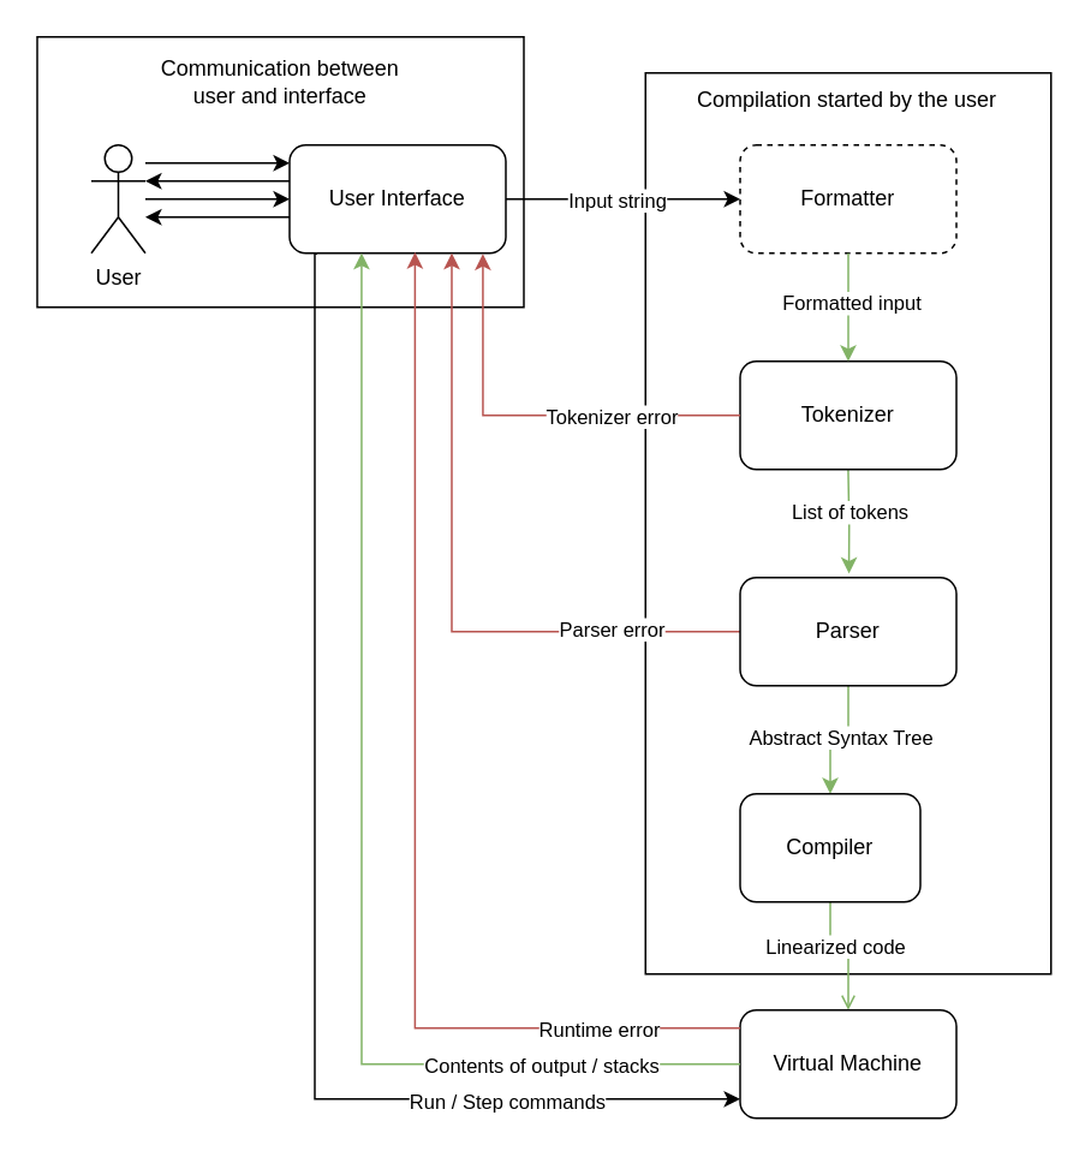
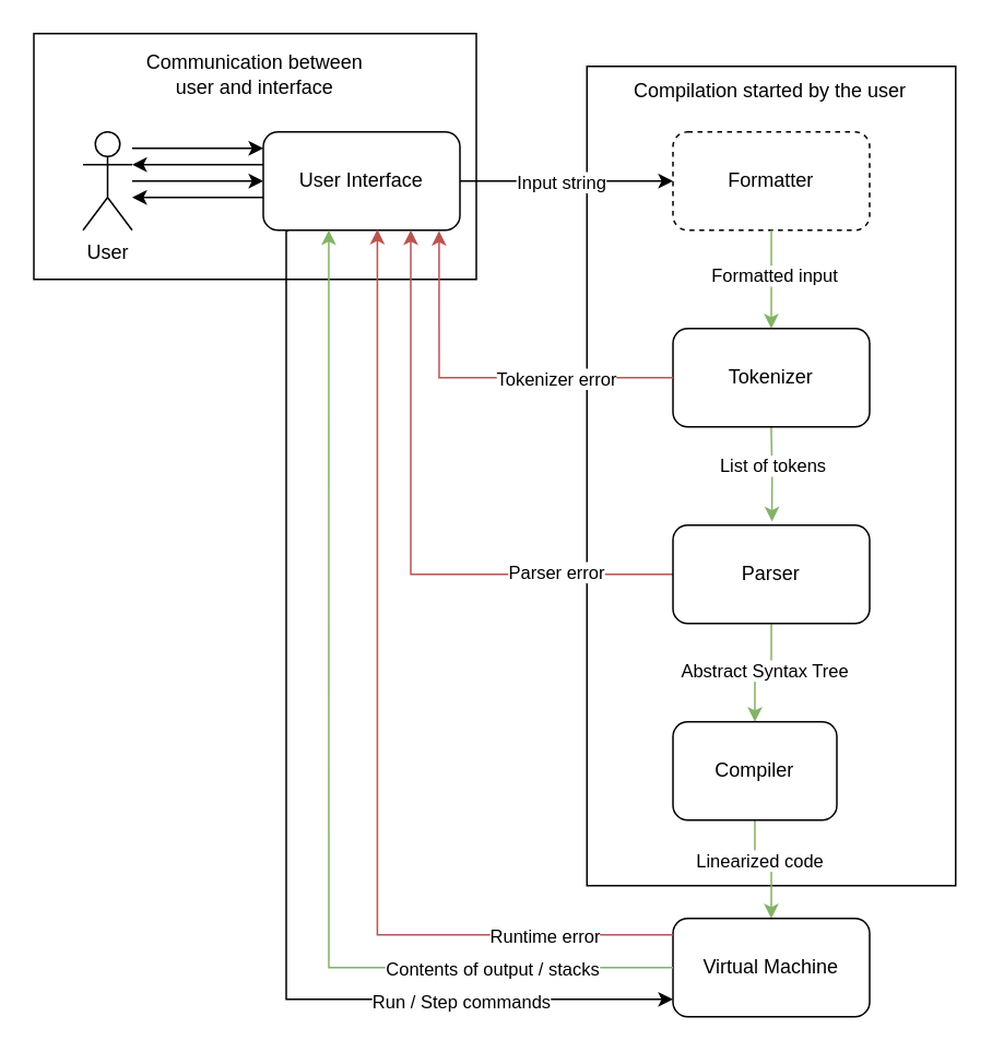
  <mxCell id="0" />
  <mxCell id="1" parent="0" />
  <mxCell id="2" value="" style="rounded=0;whiteSpace=wrap;html=1;" parent="1" vertex="1"><mxGeometry x="20" y="20" width="270" height="150" as="geometry" /></mxCell>
  <mxCell id="3" value="" style="rounded=0;whiteSpace=wrap;html=1;" parent="1" vertex="1"><mxGeometry x="357.5" y="40" width="225" height="500" as="geometry" /></mxCell>
  <mxCell id="4" style="edgeStyle=orthogonalEdgeStyle;rounded=0;orthogonalLoop=1;jettySize=auto;html=1;entryX=0;entryY=0.5;entryDx=0;entryDy=0;" parent="1" edge="1"><mxGeometry relative="1" as="geometry"><mxPoint x="80" y="90" as="sourcePoint" /><mxPoint x="160" y="90" as="targetPoint" /></mxGeometry></mxCell>
  <mxCell id="5" value="User" style="shape=umlActor;verticalLabelPosition=bottom;verticalAlign=top;html=1;outlineConnect=0;" parent="1" vertex="1"><mxGeometry x="50" y="80" width="30" height="60" as="geometry" /></mxCell>
  <mxCell id="6" style="edgeStyle=orthogonalEdgeStyle;rounded=0;orthogonalLoop=1;jettySize=auto;html=1;entryX=0;entryY=0.5;entryDx=0;entryDy=0;" parent="1" source="10" target="14" edge="1"><mxGeometry relative="1" as="geometry" /></mxCell>
  <mxCell id="7" value="Input string" style="edgeLabel;html=1;align=center;verticalAlign=middle;resizable=0;points=[];" parent="6" vertex="1" connectable="0"><mxGeometry x="-0.059" relative="1" as="geometry"><mxPoint as="offset" /></mxGeometry></mxCell>
  <mxCell id="8" style="edgeStyle=orthogonalEdgeStyle;rounded=0;orthogonalLoop=1;jettySize=auto;html=1;entryX=-0.031;entryY=0.49;entryDx=0;entryDy=0;entryPerimeter=0;exitX=0.128;exitY=1.006;exitDx=0;exitDy=0;exitPerimeter=0;" parent="1" source="10" edge="1"><mxGeometry relative="1" as="geometry"><mxPoint x="173.72" y="160" as="sourcePoint" /><mxPoint x="410" y="609.4" as="targetPoint" /><Array as="points"><mxPoint x="174" y="140" /><mxPoint x="174" y="609" /></Array></mxGeometry></mxCell>
  <mxCell id="9" value="Run / Step commands" style="edgeLabel;html=1;align=center;verticalAlign=middle;resizable=0;points=[];" parent="8" vertex="1" connectable="0"><mxGeometry x="0.635" y="-1" relative="1" as="geometry"><mxPoint as="offset" /></mxGeometry></mxCell>
  <mxCell id="10" value="User Interface" style="rounded=1;whiteSpace=wrap;html=1;" parent="1" vertex="1"><mxGeometry x="160" y="80" width="120" height="60" as="geometry" /></mxCell>
  <mxCell id="11" style="edgeStyle=orthogonalEdgeStyle;rounded=0;orthogonalLoop=1;jettySize=auto;html=1;entryX=0;entryY=0.5;entryDx=0;entryDy=0;" parent="1" edge="1"><mxGeometry relative="1" as="geometry"><mxPoint x="160" y="100" as="sourcePoint" /><mxPoint x="80" y="100" as="targetPoint" /></mxGeometry></mxCell>
  <mxCell id="12" style="edgeStyle=orthogonalEdgeStyle;rounded=0;orthogonalLoop=1;jettySize=auto;html=1;entryX=0;entryY=0.5;entryDx=0;entryDy=0;" parent="1" edge="1"><mxGeometry relative="1" as="geometry"><mxPoint x="80" y="110" as="sourcePoint" /><mxPoint x="160" y="110" as="targetPoint" /></mxGeometry></mxCell>
  <mxCell id="13" style="edgeStyle=orthogonalEdgeStyle;rounded=0;orthogonalLoop=1;jettySize=auto;html=1;entryX=0;entryY=0.5;entryDx=0;entryDy=0;" parent="1" edge="1"><mxGeometry relative="1" as="geometry"><mxPoint x="160" y="120" as="sourcePoint" /><mxPoint x="80" y="120" as="targetPoint" /></mxGeometry></mxCell>
  <mxCell id="14" value="Formatter" style="rounded=1;whiteSpace=wrap;html=1;dashed=1;" parent="1" vertex="1"><mxGeometry x="410" y="80" width="120" height="60" as="geometry" /></mxCell>
  <mxCell id="15" style="edgeStyle=orthogonalEdgeStyle;rounded=0;orthogonalLoop=1;jettySize=auto;html=1;entryX=0.5;entryY=0;entryDx=0;entryDy=0;fillColor=#d5e8d4;strokeColor=#82b366;" parent="1" source="19" target="22" edge="1"><mxGeometry relative="1" as="geometry" /></mxCell>
  <mxCell id="16" value="Abstract Syntax Tree" style="edgeLabel;html=1;align=center;verticalAlign=middle;resizable=0;points=[];" parent="15" vertex="1" connectable="0"><mxGeometry y="-1" relative="1" as="geometry"><mxPoint y="-1" as="offset" /></mxGeometry></mxCell>
  <mxCell id="17" style="edgeStyle=orthogonalEdgeStyle;rounded=0;orthogonalLoop=1;jettySize=auto;html=1;entryX=0.75;entryY=1;entryDx=0;entryDy=0;fillColor=#f8cecc;strokeColor=#b85450;" parent="1" source="19" target="10" edge="1"><mxGeometry relative="1" as="geometry" /></mxCell>
  <mxCell id="18" value="Parser error" style="edgeLabel;html=1;align=center;verticalAlign=middle;resizable=0;points=[];" parent="17" vertex="1" connectable="0"><mxGeometry x="-0.612" y="-2" relative="1" as="geometry"><mxPoint as="offset" /></mxGeometry></mxCell>
  <mxCell id="19" value="Parser" style="rounded=1;whiteSpace=wrap;html=1;" parent="1" vertex="1"><mxGeometry x="410" y="320" width="120" height="60" as="geometry" /></mxCell>
- <mxCell id="20" style="edgeStyle=orthogonalEdgeStyle;rounded=0;orthogonalLoop=1;jettySize=auto;html=1;entryX=0.5;entryY=0;entryDx=0;entryDy=0;fillColor=#d5e8d4;strokeColor=#82b366;endArrow=open;" parent="1" source="22" target="23" edge="1"><mxGeometry relative="1" as="geometry" /></mxCell>
+ <mxCell id="20" style="edgeStyle=orthogonalEdgeStyle;rounded=0;orthogonalLoop=1;jettySize=auto;html=1;entryX=0.5;entryY=0;entryDx=0;entryDy=0;fillColor=#d5e8d4;strokeColor=#82b366;" parent="1" source="22" target="23" edge="1"><mxGeometry relative="1" as="geometry" /></mxCell>
  <mxCell id="21" value="Linearized code" style="edgeLabel;html=1;align=center;verticalAlign=middle;resizable=0;points=[];" parent="20" vertex="1" connectable="0"><mxGeometry x="-0.112" y="-1" relative="1" as="geometry"><mxPoint x="1" y="-7" as="offset" /></mxGeometry></mxCell>
  <mxCell id="22" value="Compiler" style="rounded=1;whiteSpace=wrap;html=1;" parent="1" vertex="1"><mxGeometry x="410" y="440" width="100" height="60" as="geometry" /></mxCell>
  <mxCell id="23" value="Virtual Machine" style="rounded=1;whiteSpace=wrap;html=1;" parent="1" vertex="1"><mxGeometry x="410" y="560" width="120" height="60" as="geometry" /></mxCell>
  <mxCell id="24" style="edgeStyle=orthogonalEdgeStyle;rounded=0;orthogonalLoop=1;jettySize=auto;html=1;entryX=0.503;entryY=-0.037;entryDx=0;entryDy=0;entryPerimeter=0;fillColor=#d5e8d4;strokeColor=#82b366;" parent="1" target="19" edge="1"><mxGeometry relative="1" as="geometry"><mxPoint x="469.95" y="260" as="sourcePoint" /><mxPoint x="470" y="320" as="targetPoint" /></mxGeometry></mxCell>
  <mxCell id="25" value="List of tokens" style="edgeLabel;html=1;align=center;verticalAlign=middle;resizable=0;points=[];" parent="24" vertex="1" connectable="0"><mxGeometry x="-0.217" y="1" relative="1" as="geometry"><mxPoint x="-1" y="1" as="offset" /></mxGeometry></mxCell>
  <mxCell id="26" value="Tokenizer" style="rounded=1;whiteSpace=wrap;html=1;" parent="1" vertex="1"><mxGeometry x="410" y="200" width="120" height="60" as="geometry" /></mxCell>
  <mxCell id="27" style="edgeStyle=orthogonalEdgeStyle;rounded=0;orthogonalLoop=1;jettySize=auto;html=1;entryX=0.5;entryY=0;entryDx=0;entryDy=0;fillColor=#d5e8d4;strokeColor=#82b366;" parent="1" source="14" target="26" edge="1"><mxGeometry relative="1" as="geometry"><mxPoint x="740" y="110" as="targetPoint" /></mxGeometry></mxCell>
  <mxCell id="28" value="Formatted input" style="edgeLabel;html=1;align=center;verticalAlign=middle;resizable=0;points=[];" parent="27" vertex="1" connectable="0"><mxGeometry x="-0.109" y="1" relative="1" as="geometry"><mxPoint as="offset" /></mxGeometry></mxCell>
  <mxCell id="29" value="Compilation started by the user" style="text;html=1;strokeColor=none;fillColor=none;align=center;verticalAlign=middle;whiteSpace=wrap;rounded=0;" parent="1" vertex="1"><mxGeometry x="357.5" y="40" width="222.5" height="30" as="geometry" /></mxCell>
  <mxCell id="30" value="" style="edgeStyle=orthogonalEdgeStyle;rounded=0;orthogonalLoop=1;jettySize=auto;html=1;entryX=0.894;entryY=1.006;entryDx=0;entryDy=0;entryPerimeter=0;fillColor=#f8cecc;strokeColor=#b85450;" parent="1" source="26" target="10" edge="1"><mxGeometry relative="1" as="geometry" /></mxCell>
  <mxCell id="31" value="Tokenizer error" style="edgeLabel;html=1;align=center;verticalAlign=middle;resizable=0;points=[];" parent="30" vertex="1" connectable="0"><mxGeometry x="-0.379" relative="1" as="geometry"><mxPoint as="offset" /></mxGeometry></mxCell>
  <mxCell id="32" style="edgeStyle=orthogonalEdgeStyle;rounded=0;orthogonalLoop=1;jettySize=auto;html=1;entryX=0.58;entryY=0.992;entryDx=0;entryDy=0;entryPerimeter=0;fillColor=#f8cecc;strokeColor=#b85450;" parent="1" source="23" target="10" edge="1"><mxGeometry relative="1" as="geometry"><Array as="points"><mxPoint x="230" y="570" /></Array></mxGeometry></mxCell>
  <mxCell id="33" value="Runtime error" style="edgeLabel;html=1;align=center;verticalAlign=middle;resizable=0;points=[];" parent="32" vertex="1" connectable="0"><mxGeometry x="-0.775" y="1" relative="1" as="geometry"><mxPoint x="-10" y="-1" as="offset" /></mxGeometry></mxCell>
  <mxCell id="34" style="edgeStyle=orthogonalEdgeStyle;rounded=0;orthogonalLoop=1;jettySize=auto;html=1;entryX=0.333;entryY=1;entryDx=0;entryDy=0;entryPerimeter=0;fillColor=#d5e8d4;strokeColor=#82b366;" parent="1" source="23" target="10" edge="1"><mxGeometry relative="1" as="geometry" /></mxCell>
  <mxCell id="35" value="Contents of output / stacks" style="edgeLabel;html=1;align=center;verticalAlign=middle;resizable=0;points=[];" parent="34" vertex="1" connectable="0"><mxGeometry x="-0.625" y="1" relative="1" as="geometry"><mxPoint x="13" y="-1" as="offset" /></mxGeometry></mxCell>
  <mxCell id="36" value="Communication between user and interface" style="text;html=1;strokeColor=none;fillColor=none;align=center;verticalAlign=middle;whiteSpace=wrap;rounded=0;" parent="1" vertex="1"><mxGeometry x="75" y="30" width="160" height="30" as="geometry" /></mxCell>
